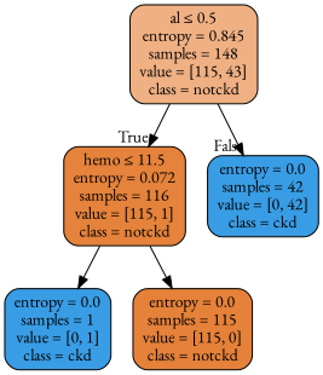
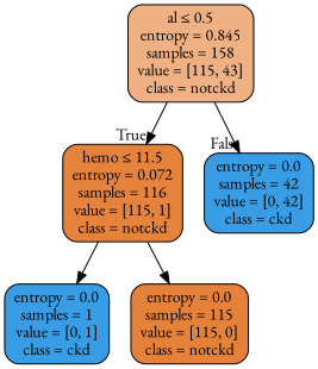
  digraph {
    fontname="EB Garamond"
    node [color=black fillcolor="#399de5" fontname="EB Garamond" shape=box style="filled, rounded"]
    edge [fontname="EB Garamond"]
-   n1 [fillcolor="#efb083" label=<al &le; 0.5<br/>entropy = 0.845<br/>samples = 148<br/>value = [115, 43]<br/>class = notckd>]
+   n1 [fillcolor="#efb083" label=<al &le; 0.5<br/>entropy = 0.845<br/>samples = 158<br/>value = [115, 43]<br/>class = notckd>]
    n2 [fillcolor="#e5823b" label=<hemo &le; 11.5<br/>entropy = 0.072<br/>samples = 116<br/>value = [115, 1]<br/>class = notckd>]
    n3 [label=<entropy = 0.0<br/>samples = 42<br/>value = [0, 42]<br/>class = ckd>]
    n4 [label=<entropy = 0.0<br/>samples = 1<br/>value = [0, 1]<br/>class = ckd>]
    n5 [fillcolor="#e58139" label=<entropy = 0.0<br/>samples = 115<br/>value = [115, 0]<br/>class = notckd>]
    n1 -> n2 [headlabel=True labelangle=45 labeldistance=2.5]
    n1 -> n3 [headlabel=False labelangle=-45 labeldistance=2.5]
    n2 -> n4
    n2 -> n5
  }
